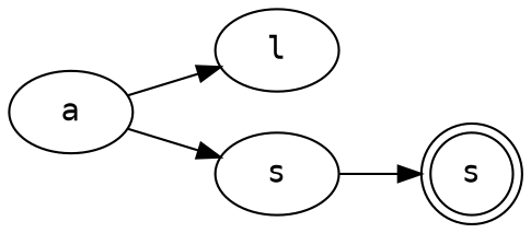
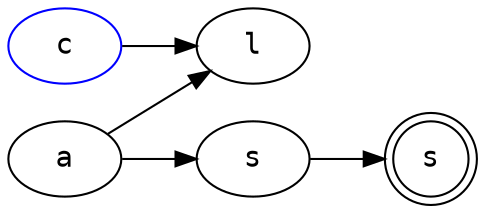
  digraph {
    fontname="DejaVu Sans Mono"
    rankdir=LR
    node [fontname="DejaVu Sans Mono"]
    edge [fontname="DejaVu Sans Mono"]
+   n1 [color=blue label=c]
    l
    n3 [label=s shape=doublecircle]
    a
    s
+   n1 -> l
    a -> l
    a -> s
    s -> n3
  }
